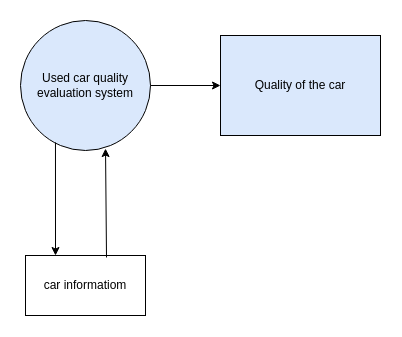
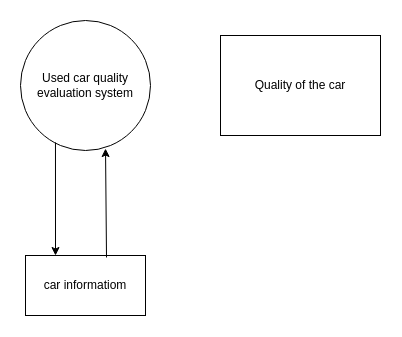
  <mxCell id="0" />
  <mxCell id="1" parent="0" />
- <mxCell id="2" value="Used car quality evaluation system" style="ellipse;whiteSpace=wrap;html=1;aspect=fixed;fillColor=#dae8fc;" vertex="1" parent="1"><mxGeometry x="20" y="20" width="130" height="130" as="geometry" /></mxCell>
+ <mxCell id="2" value="Used car quality evaluation system" style="ellipse;whiteSpace=wrap;html=1;aspect=fixed;" vertex="1" parent="1"><mxGeometry x="20" y="20" width="130" height="130" as="geometry" /></mxCell>
  <mxCell id="3" value="car informatiom" style="rounded=0;whiteSpace=wrap;html=1;" vertex="1" parent="1"><mxGeometry x="25" y="255" width="120" height="60" as="geometry" /></mxCell>
  <mxCell id="4" value="" style="endArrow=classic;html=1;entryX=0.25;entryY=0;entryDx=0;entryDy=0;exitX=0.269;exitY=0.938;exitDx=0;exitDy=0;exitPerimeter=0;" edge="1" parent="1" source="2" target="3"><mxGeometry width="50" height="50" relative="1" as="geometry"><mxPoint x="55" y="148" as="sourcePoint" /><mxPoint x="270" y="85" as="targetPoint" /></mxGeometry></mxCell>
  <mxCell id="5" value="" style="endArrow=classic;html=1;entryX=0.654;entryY=0.985;entryDx=0;entryDy=0;entryPerimeter=0;exitX=0.675;exitY=0.033;exitDx=0;exitDy=0;exitPerimeter=0;" edge="1" parent="1" source="3" target="2"><mxGeometry width="50" height="50" relative="1" as="geometry"><mxPoint x="105" y="250" as="sourcePoint" /><mxPoint x="270" y="85" as="targetPoint" /></mxGeometry></mxCell>
- <mxCell id="6" value="" style="endArrow=classic;html=1;exitX=1;exitY=0.5;exitDx=0;exitDy=0;" edge="1" parent="1" source="2" target="7"><mxGeometry width="50" height="50" relative="1" as="geometry"><mxPoint x="220" y="135" as="sourcePoint" /><mxPoint x="230" y="85" as="targetPoint" /></mxGeometry></mxCell>
- <mxCell id="7" value="Quality of the car" style="rounded=0;whiteSpace=wrap;html=1;fillColor=#dae8fc;" vertex="1" parent="1"><mxGeometry x="220" y="35" width="160" height="100" as="geometry" /></mxCell>
+ <mxCell id="7" value="Quality of the car" style="rounded=0;whiteSpace=wrap;html=1;" vertex="1" parent="1"><mxGeometry x="220" y="35" width="160" height="100" as="geometry" /></mxCell>
